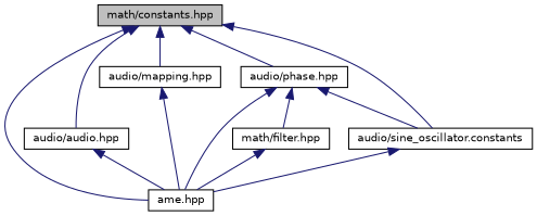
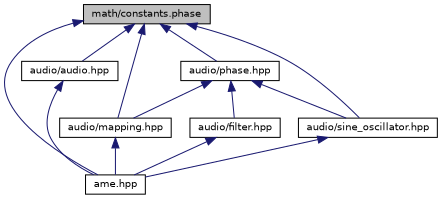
  digraph {
    node [color=black fillcolor=white fontname=Helvetica fontsize=10 shape=record style=filled]
    edge [color=midnightblue dir=back fontname=Helvetica fontsize=10 labelfontname=Helvetica labelfontsize=10 style=solid]
-   n1 [fillcolor=grey75 fontcolor=black height=0.2 label="math/constants.hpp" width=0.4]
+   n1 [fillcolor=grey75 fontcolor=black height=0.2 label="math/constants.phase" width=0.4]
    n2 [height=0.2 label="ame.hpp" width=0.4]
    n3 [height=0.2 label="audio/audio.hpp" width=0.4]
    n4 [height=0.2 label="audio/mapping.hpp" width=0.4]
    n5 [height=0.2 label="audio/phase.hpp" width=0.4]
-   n6 [height=0.2 label="audio/sine_oscillator.constants" width=0.4]
-   n7 [height=0.2 label="math/filter.hpp" width=0.4]
+   n6 [height=0.2 label="audio/sine_oscillator.hpp" width=0.4]
+   n7 [height=0.2 label="audio/filter.hpp" width=0.4]
    n1 -> n2
    n1 -> n3
    n1 -> n4
    n1 -> n5
    n1 -> n6
    n3 -> n2
    n4 -> n2
-   n5 -> n2
+   n5 -> n4
    n5 -> n6
    n5 -> n7
    n6 -> n2
    n7 -> n2
  }
